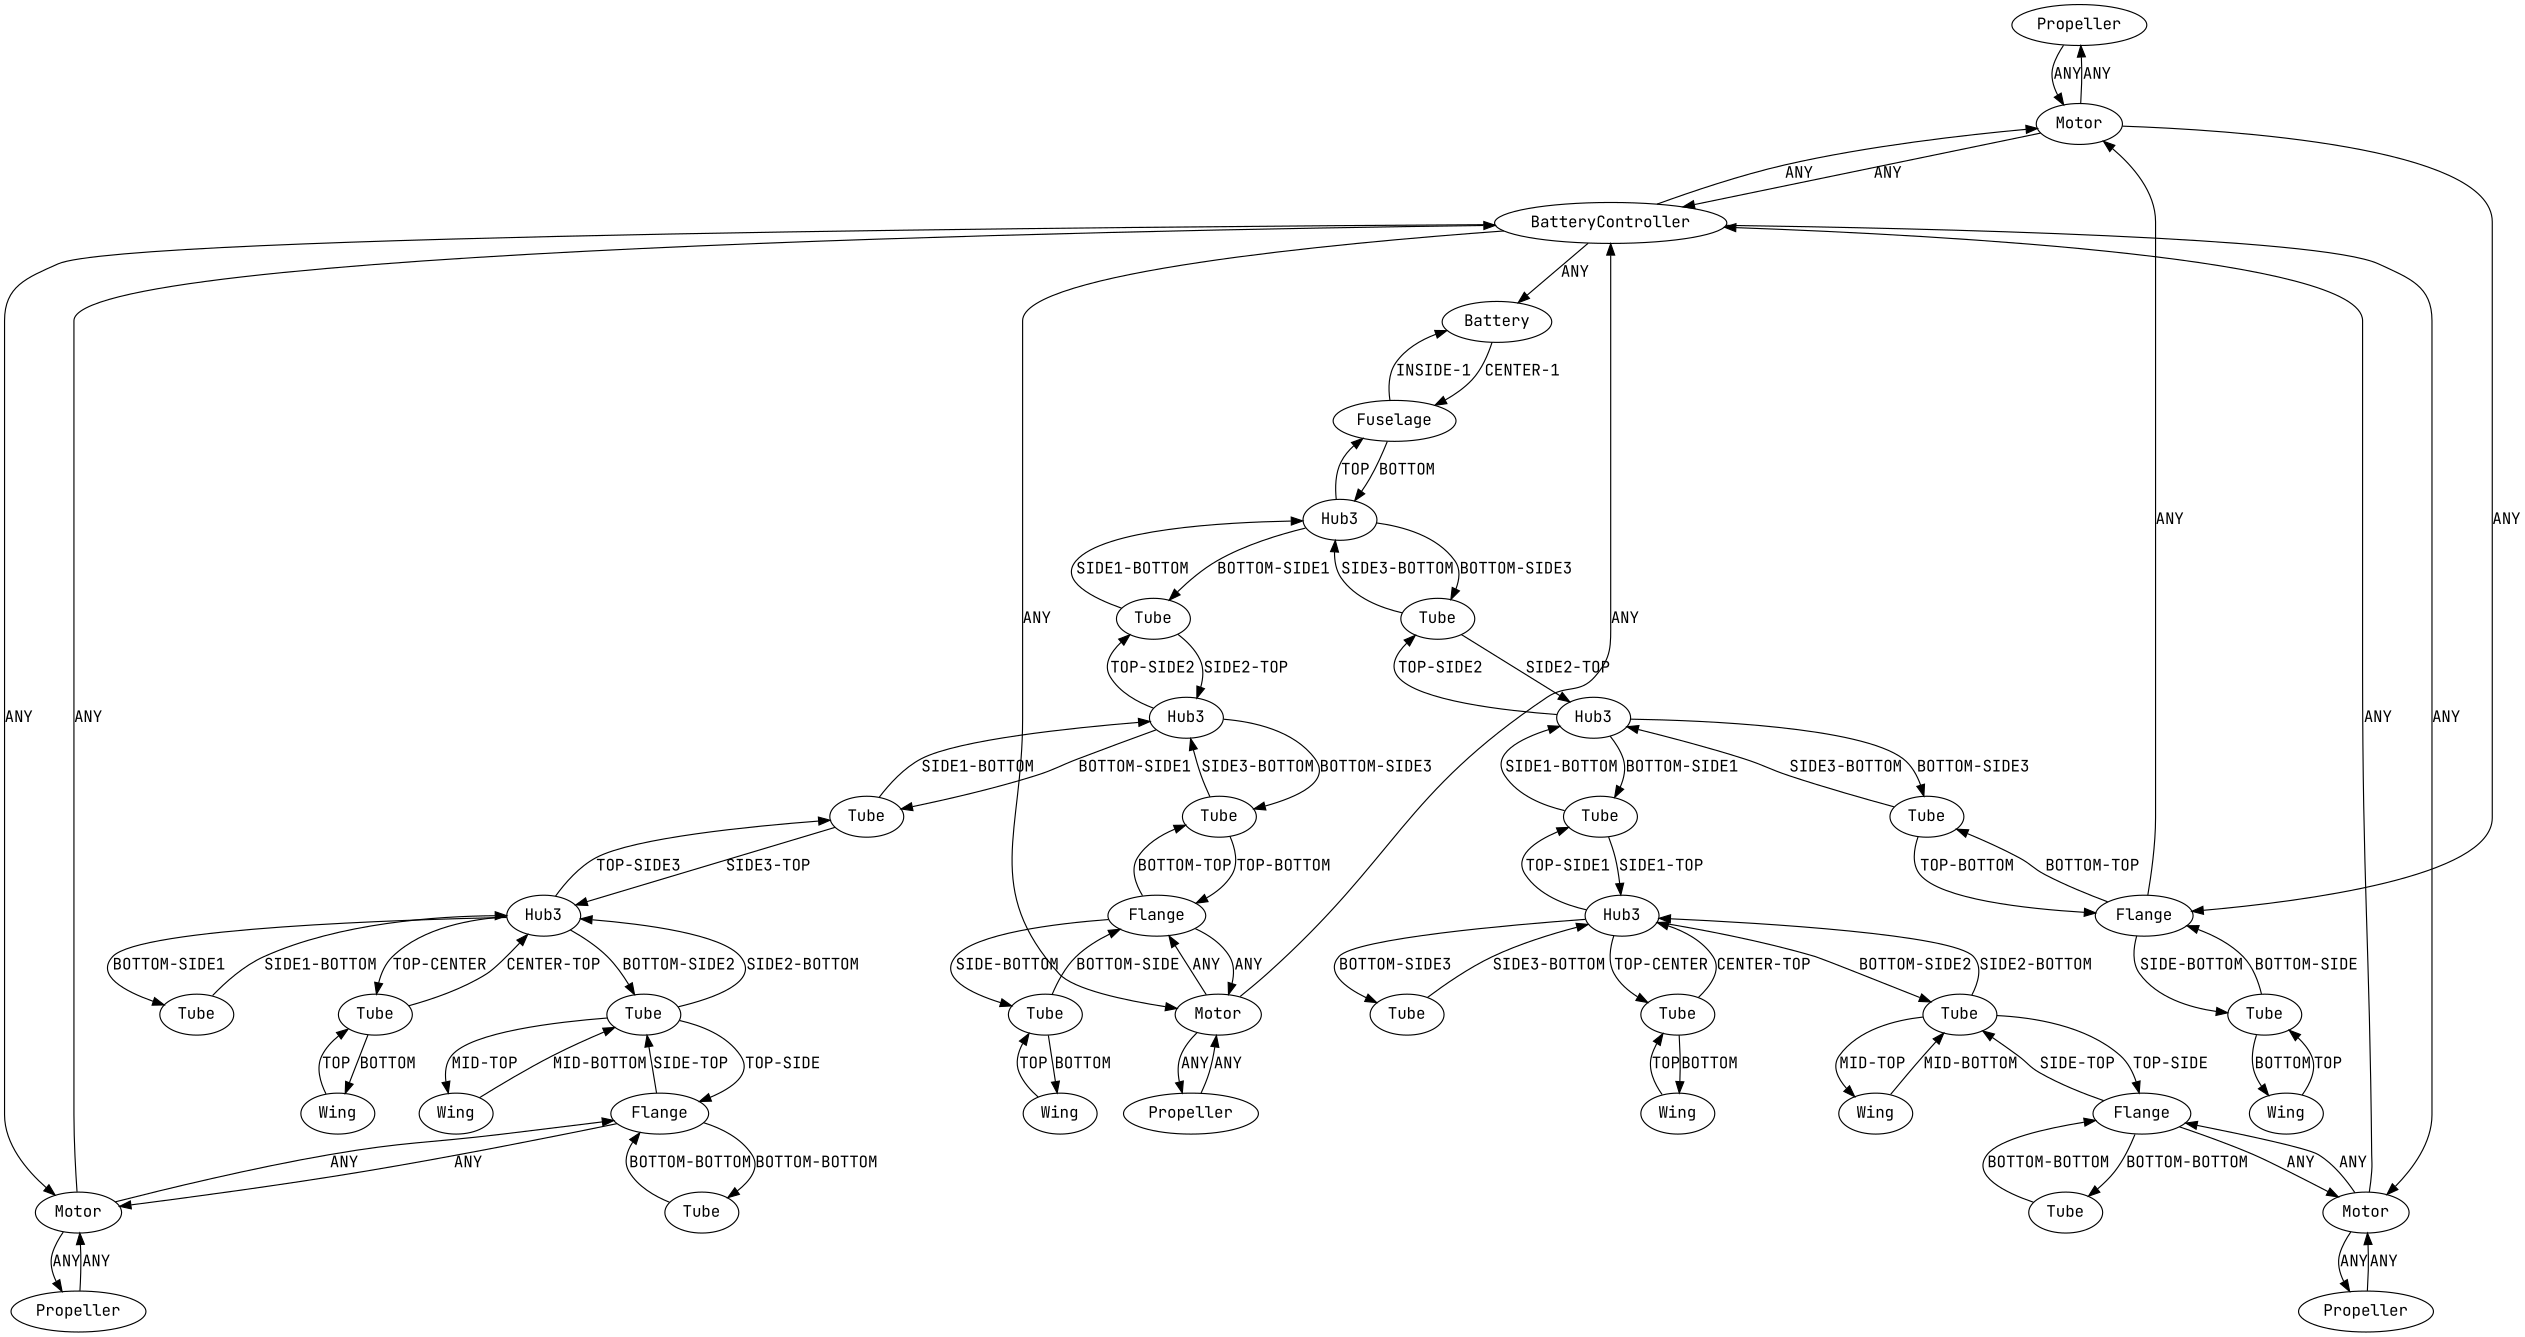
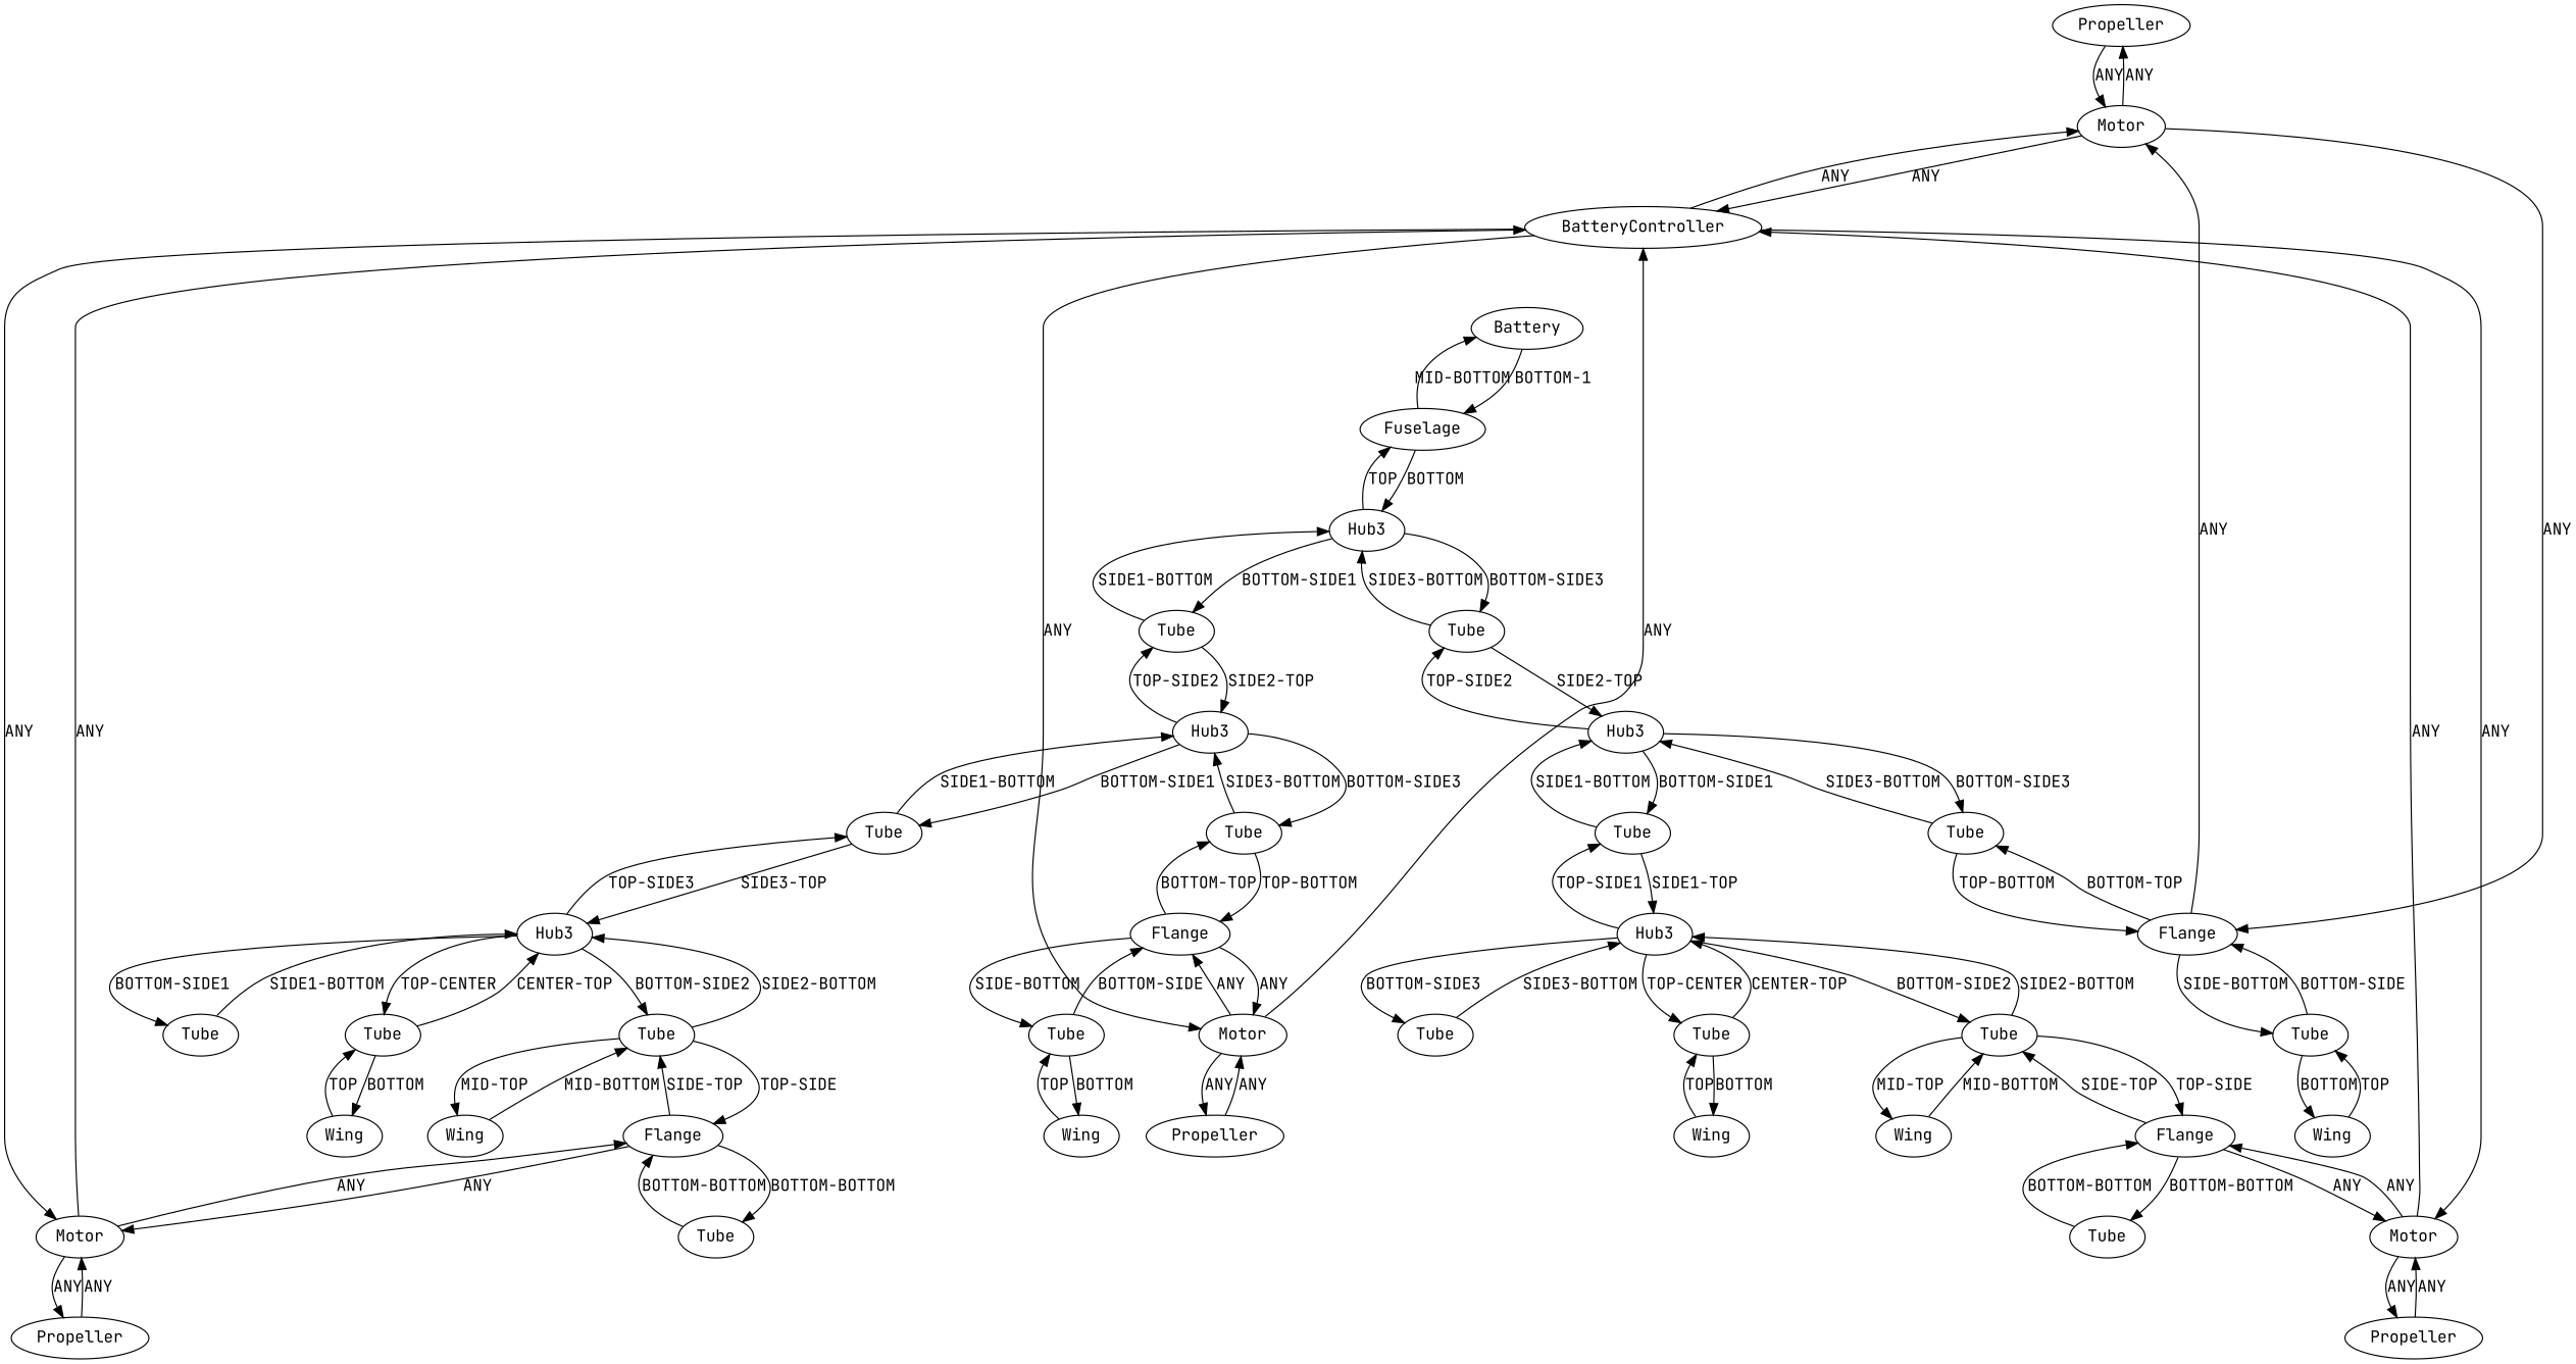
  digraph {
    fontname="JetBrains Mono"
    node [fontname="JetBrains Mono"]
    edge [fontname="JetBrains Mono"]
    n1 [instance=Propeller_instance_1 label=Propeller]
    n2 [instance=Motor_instance_1 label=Motor]
    n3 [instance=Flange_instance_1 label=Flange]
    n4 [instance=BatteryController_instance_1 label=BatteryController]
    n5 [instance=Tube_instance_1 label=Tube]
    n6 [instance=Hub3_instance_2 label=Hub3]
    n7 [instance=Tube_instance_10 label=Tube]
    n8 [instance=Tube_instance_4 label=Tube]
    n9 [instance=Tube_instance_11 label=Tube]
    n10 [instance=Hub3_instance_3 label=Hub3]
    n11 [instance=Tube_instance_7 label=Tube]
    n12 [instance=Fuselage_instance_1 label=Fuselage]
    n13 [instance=Wing_instance_1 label=Wing]
    n14 [instance=Tube_instance_16 label=Tube]
    n15 [instance=Hub3_instance_5 label=Hub3]
    n16 [instance=Tube_instance_2 label=Tube]
    n17 [instance=Flange_instance_2 label=Flange]
    n18 [instance=Wing_instance_4 label=Wing]
    n19 [instance=Motor_instance_2 label=Motor]
    n20 [instance=Tube_instance_15 label=Tube]
    n21 [instance=Tube_instance_3 label=Tube]
    n22 [instance=Hub3_instance_1 label=Hub3]
    n23 [instance=Hub3_instance_4 label=Hub3]
    n24 [instance=Tube_instance_8 label=Tube]
    n25 [instance=Tube_instance_9 label=Tube]
    n26 [instance=Tube_instance_14 label=Tube]
    n27 [instance=Wing_instance_2 label=Wing]
    n28 [instance=Tube_instance_5 label=Tube]
    n29 [instance=Flange_instance_3 label=Flange]
    n30 [instance=Tube_instance_12 label=Tube]
    n31 [instance=Wing_instance_6 label=Wing]
    n32 [instance=Propeller_instance_2 label=Propeller]
    n33 [instance=Tube_instance_13 label=Tube]
    n34 [instance=Motor_instance_4 label=Motor]
    n35 [instance=Tube_instance_6 label=Tube]
    n36 [instance=Flange_instance_4 label=Flange]
    n37 [instance=Motor_instance_3 label=Motor]
    n38 [instance=Wing_instance_5 label=Wing]
    n39 [instance=Wing_instance_3 label=Wing]
    n40 [instance=Propeller_instance_3 label=Propeller]
    n41 [instance=Battery_instance_1 label=Battery]
    n42 [instance=Propeller_instance_4 label=Propeller]
    n1 -> n2 [label=ANY]
    n2 -> n1 [label=ANY]
    n2 -> n3 [label=ANY]
    n2 -> n4 [label=ANY]
    n3 -> n2 [label=ANY]
    n3 -> n5 [label="BOTTOM-TOP"]
    n3 -> n7 [label="SIDE-BOTTOM"]
    n4 -> n2 [label=ANY]
    n4 -> n19 [label=ANY]
    n4 -> n34 [label=ANY]
    n4 -> n37 [label=ANY]
-   n4 -> n41 [label=ANY]
    n5 -> n3 [label="TOP-BOTTOM"]
    n5 -> n6 [label="SIDE3-BOTTOM"]
    n6 -> n5 [label="BOTTOM-SIDE3"]
    n6 -> n8 [label="BOTTOM-SIDE1"]
    n6 -> n9 [label="TOP-SIDE2"]
    n7 -> n3 [label="BOTTOM-SIDE"]
    n7 -> n31 [label=BOTTOM]
    n8 -> n6 [label="SIDE1-BOTTOM"]
    n8 -> n15 [label="SIDE1-TOP"]
    n9 -> n6 [label="SIDE2-TOP"]
    n9 -> n10 [label="SIDE3-BOTTOM"]
    n10 -> n9 [label="BOTTOM-SIDE3"]
    n10 -> n11 [label="BOTTOM-SIDE1"]
    n10 -> n12 [label=TOP]
    n11 -> n10 [label="SIDE1-BOTTOM"]
    n11 -> n23 [label="SIDE2-TOP"]
    n12 -> n10 [label=BOTTOM]
-   n12 -> n41 [label="INSIDE-1"]
+   n12 -> n41 [label="MID-BOTTOM"]
    n13 -> n14 [label=TOP]
    n14 -> n13 [label=BOTTOM]
    n14 -> n15 [label="CENTER-TOP"]
    n15 -> n8 [label="TOP-SIDE1"]
    n15 -> n14 [label="TOP-CENTER"]
    n15 -> n28 [label="BOTTOM-SIDE2"]
    n15 -> n30 [label="BOTTOM-SIDE3"]
    n16 -> n17 [label="BOTTOM-SIDE"]
    n16 -> n18 [label=BOTTOM]
    n17 -> n16 [label="SIDE-BOTTOM"]
    n17 -> n19 [label=ANY]
    n17 -> n20 [label="BOTTOM-TOP"]
    n18 -> n16 [label=TOP]
    n19 -> n4 [label=ANY]
    n19 -> n17 [label=ANY]
    n19 -> n32 [label=ANY]
    n20 -> n17 [label="TOP-BOTTOM"]
    n20 -> n23 [label="SIDE3-BOTTOM"]
    n21 -> n22 [label="SIDE3-TOP"]
    n21 -> n23 [label="SIDE1-BOTTOM"]
    n22 -> n21 [label="TOP-SIDE3"]
    n22 -> n24 [label="BOTTOM-SIDE2"]
    n22 -> n25 [label="TOP-CENTER"]
    n22 -> n26 [label="BOTTOM-SIDE1"]
    n23 -> n11 [label="TOP-SIDE2"]
    n23 -> n20 [label="BOTTOM-SIDE3"]
    n23 -> n21 [label="BOTTOM-SIDE1"]
    n24 -> n22 [label="SIDE2-BOTTOM"]
    n24 -> n36 [label="TOP-SIDE"]
    n24 -> n38 [label="MID-TOP"]
    n25 -> n22 [label="CENTER-TOP"]
    n25 -> n39 [label=BOTTOM]
    n26 -> n22 [label="SIDE1-BOTTOM"]
    n27 -> n28 [label="MID-BOTTOM"]
    n28 -> n15 [label="SIDE2-BOTTOM"]
    n28 -> n27 [label="MID-TOP"]
    n28 -> n29 [label="TOP-SIDE"]
    n29 -> n28 [label="SIDE-TOP"]
    n29 -> n33 [label="BOTTOM-BOTTOM"]
    n29 -> n34 [label=ANY]
    n30 -> n15 [label="SIDE3-BOTTOM"]
    n31 -> n7 [label=TOP]
    n32 -> n19 [label=ANY]
    n33 -> n29 [label="BOTTOM-BOTTOM"]
    n34 -> n4 [label=ANY]
    n34 -> n29 [label=ANY]
    n34 -> n40 [label=ANY]
    n35 -> n36 [label="BOTTOM-BOTTOM"]
    n36 -> n24 [label="SIDE-TOP"]
    n36 -> n35 [label="BOTTOM-BOTTOM"]
    n36 -> n37 [label=ANY]
    n37 -> n4 [label=ANY]
    n37 -> n36 [label=ANY]
    n37 -> n42 [label=ANY]
    n38 -> n24 [label="MID-BOTTOM"]
    n39 -> n25 [label=TOP]
    n40 -> n34 [label=ANY]
-   n41 -> n12 [label="CENTER-1"]
+   n41 -> n12 [label="BOTTOM-1"]
    n42 -> n37 [label=ANY]
  }
